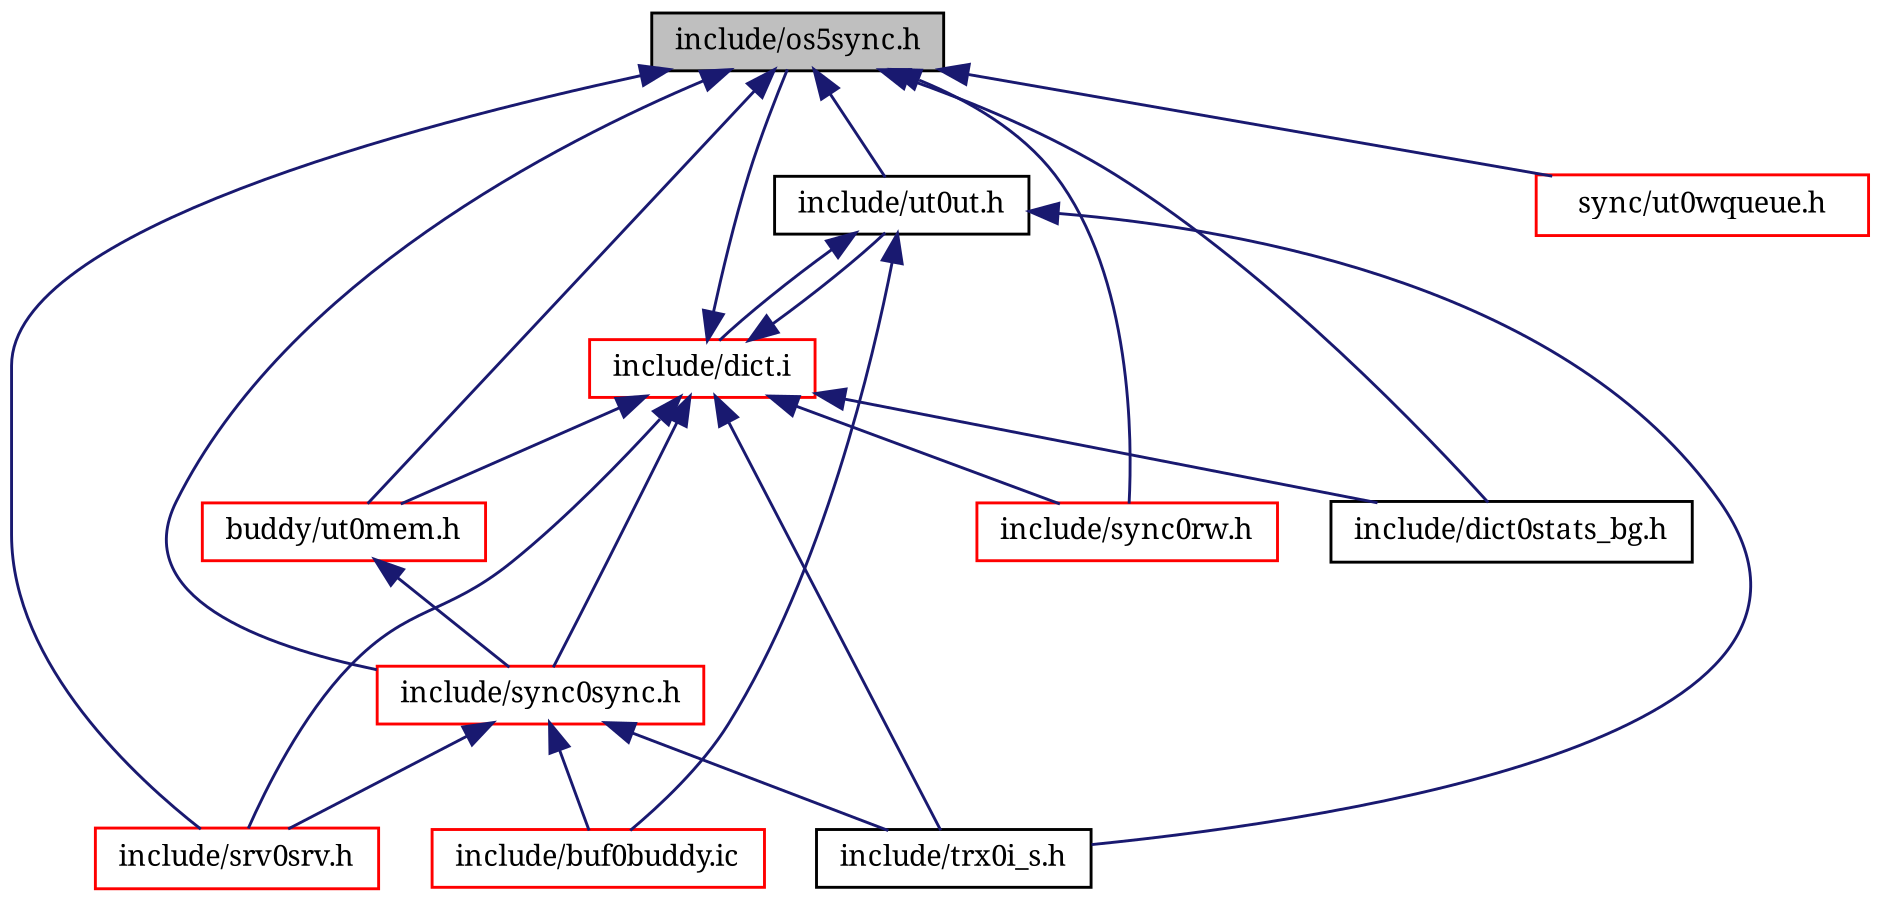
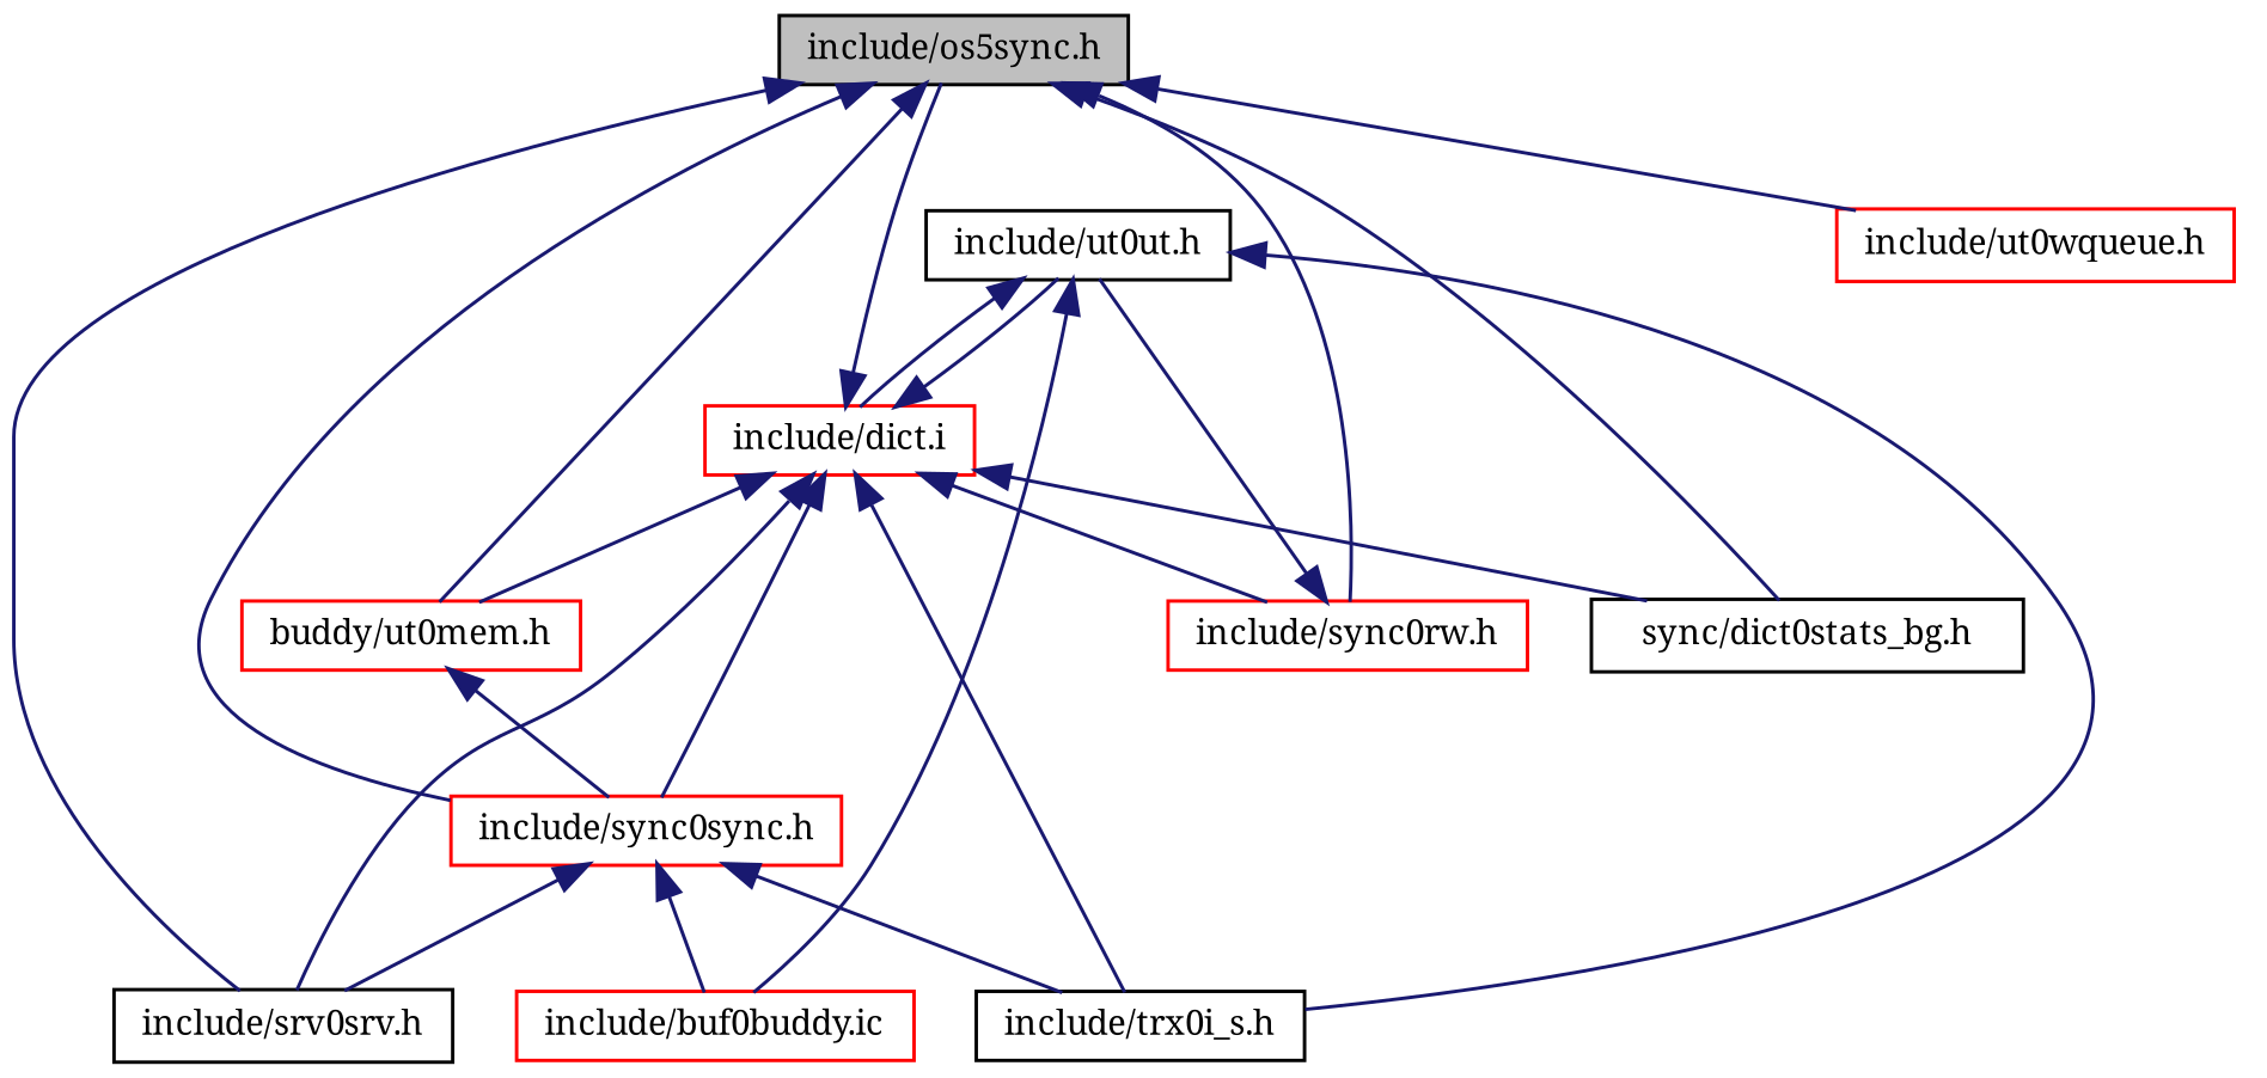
  digraph {
    fontname="Noto Serif"
    node [color=red fontname="Noto Serif" fontsize=10 shape=record]
    edge [color=midnightblue dir=back fontname="Noto Serif" fontsize=10 labelfontname=FreeSans labelfontsize=10 style=solid]
    n1 [color=black fillcolor=grey75 fontcolor=black height=0.2 label="include/os5sync.h" style=filled width=0.4]
    n2 [color=black height=0.2 label="include/ut0ut.h" width=0.4]
    n3 [height=0.2 label="buddy/ut0mem.h" width=0.4]
    n4 [height=0.2 label="include/sync0sync.h" width=0.4]
    n5 [height=0.2 label="include/sync0rw.h" width=0.4]
-   n6 [height=0.2 label="include/srv0srv.h" width=0.4]
-   n7 [color=black height=0.2 label="include/dict0stats_bg.h" width=0.4]
-   n8 [height=0.2 label="sync/ut0wqueue.h" width=0.4]
+   n6 [color=black height=0.2 label="include/srv0srv.h" width=0.4]
+   n7 [color=black height=0.2 label="sync/dict0stats_bg.h" width=0.4]
+   n8 [height=0.2 label="include/ut0wqueue.h" width=0.4]
    n9 [height=0.2 label="include/dict.i" width=0.4]
    n10 [height=0.2 label="include/buf0buddy.ic" width=0.4]
    n11 [color=black height=0.2 label="include/trx0i_s.h" width=0.4]
-   n1 -> n2
+   n5 -> n2
    n1 -> n3
    n1 -> n4
    n1 -> n5
    n1 -> n6
    n1 -> n7
    n1 -> n8
    n2 -> n9
    n2 -> n10
    n2 -> n11
    n3 -> n4
    n4 -> n6
    n4 -> n10
    n4 -> n11
    n9 -> n1
    n9 -> n2
    n9 -> n3
    n9 -> n4
    n9 -> n5
    n9 -> n6
    n9 -> n7
    n9 -> n11
  }
